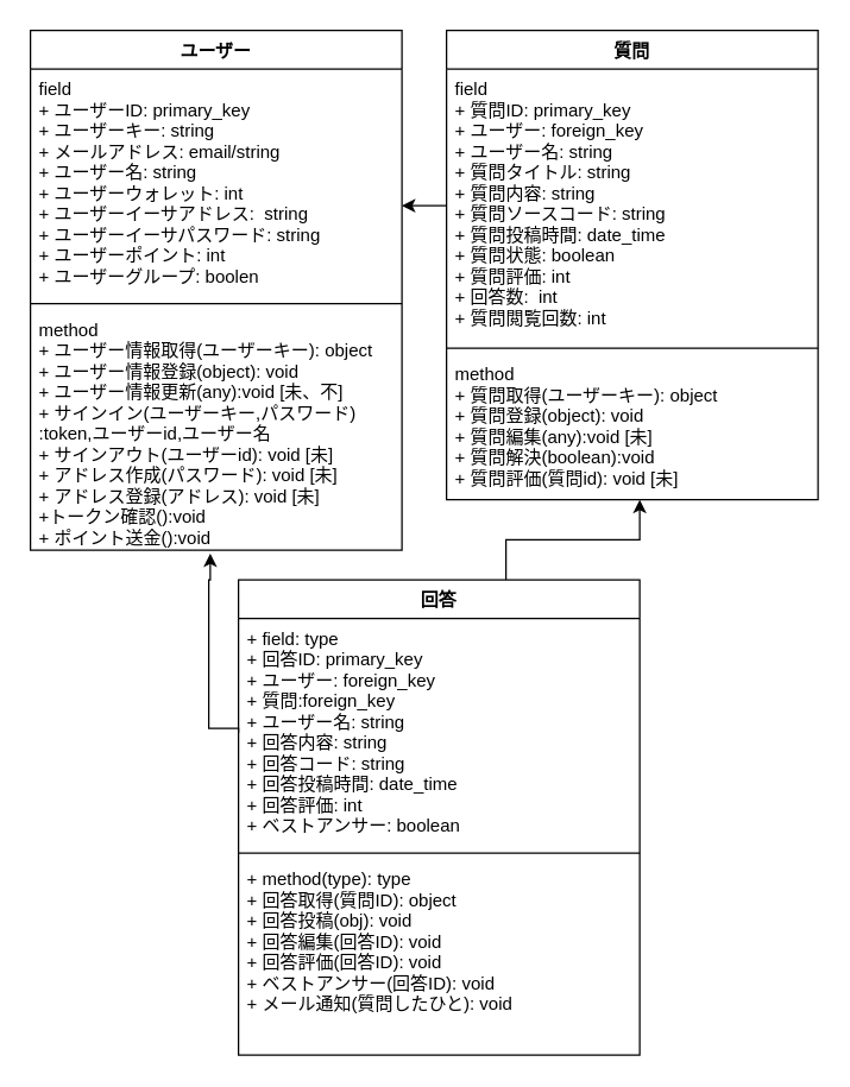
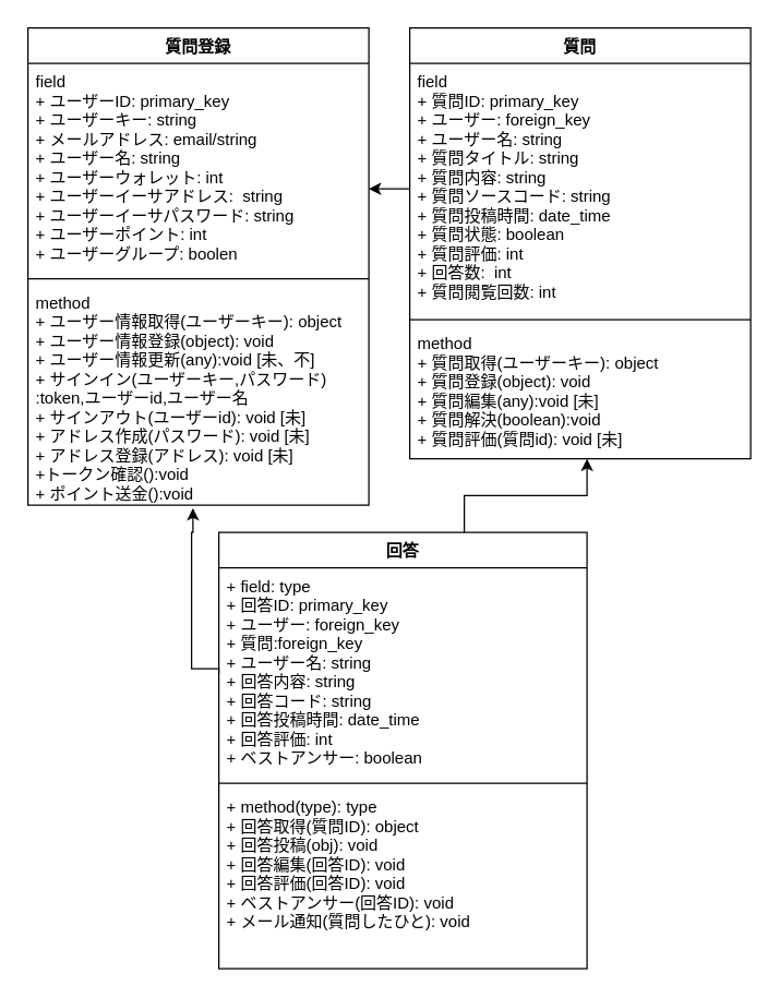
  <mxCell id="0" />
  <mxCell id="1" parent="0" />
- <mxCell id="2" value="ユーザー" style="swimlane;fontStyle=1;align=center;verticalAlign=top;childLayout=stackLayout;horizontal=1;startSize=26;horizontalStack=0;resizeParent=1;resizeParentMax=0;resizeLast=0;collapsible=1;marginBottom=0;" vertex="1" parent="1"><mxGeometry x="20" y="20" width="250" height="350" as="geometry" /></mxCell>
+ <mxCell id="2" value="質問登録" style="swimlane;fontStyle=1;align=center;verticalAlign=top;childLayout=stackLayout;horizontal=1;startSize=26;horizontalStack=0;resizeParent=1;resizeParentMax=0;resizeLast=0;collapsible=1;marginBottom=0;" vertex="1" parent="1"><mxGeometry x="20" y="20" width="250" height="350" as="geometry" /></mxCell>
  <mxCell id="3" value="field&#10;+ ユーザーID: primary_key&#10;+ ユーザーキー: string&#10;+ メールアドレス: email/string&#10;+ ユーザー名: string&#10;+ ユーザーウォレット: int&#10;+ ユーザーイーサアドレス:  string&#10;+ ユーザーイーサパスワード: string&#10;+ ユーザーポイント: int&#10;+ ユーザーグループ: boolen&#10;" style="text;strokeColor=none;fillColor=none;align=left;verticalAlign=top;spacingLeft=4;spacingRight=4;overflow=hidden;rotatable=0;points=[[0,0.5],[1,0.5]];portConstraint=eastwest;" vertex="1" parent="2"><mxGeometry y="26" width="250" height="154" as="geometry" /></mxCell>
  <mxCell id="4" value="" style="line;strokeWidth=1;fillColor=none;align=left;verticalAlign=middle;spacingTop=-1;spacingLeft=3;spacingRight=3;rotatable=0;labelPosition=right;points=[];portConstraint=eastwest;" vertex="1" parent="2"><mxGeometry y="180" width="250" height="8" as="geometry" /></mxCell>
  <mxCell id="5" value="method&#10;+ ユーザー情報取得(ユーザーキー): object&#10;+ ユーザー情報登録(object): void&#10;+ ユーザー情報更新(any):void [未、不]&#10;+ サインイン(ユーザーキー,パスワード)&#10;:token,ユーザーid,ユーザー名&#10;+ サインアウト(ユーザーid): void [未]&#10;+ アドレス作成(パスワード): void [未]&#10;+ アドレス登録(アドレス): void [未]&#10;+トークン確認():void&#10;+ ポイント送金():void&#10;&#10;" style="text;strokeColor=none;fillColor=none;align=left;verticalAlign=top;spacingLeft=4;spacingRight=4;overflow=hidden;rotatable=0;points=[[0,0.5],[1,0.5]];portConstraint=eastwest;" vertex="1" parent="2"><mxGeometry y="188" width="250" height="162" as="geometry" /></mxCell>
  <mxCell id="6" value="質問" style="swimlane;fontStyle=1;align=center;verticalAlign=top;childLayout=stackLayout;horizontal=1;startSize=26;horizontalStack=0;resizeParent=1;resizeParentMax=0;resizeLast=0;collapsible=1;marginBottom=0;" vertex="1" parent="1"><mxGeometry x="300" y="20" width="250" height="316" as="geometry" /></mxCell>
  <mxCell id="7" value="field&#10;+ 質問ID: primary_key&#10;+ ユーザー: foreign_key&#10;+ ユーザー名: string&#10;+ 質問タイトル: string&#10;+ 質問内容: string&#10;+ 質問ソースコード: string&#10;+ 質問投稿時間: date_time&#10;+ 質問状態: boolean&#10;+ 質問評価: int&#10;+ 回答数:  int&#10;+ 質問閲覧回数: int&#10;" style="text;strokeColor=none;fillColor=none;align=left;verticalAlign=top;spacingLeft=4;spacingRight=4;overflow=hidden;rotatable=0;points=[[0,0.5],[1,0.5]];portConstraint=eastwest;" vertex="1" parent="6"><mxGeometry y="26" width="250" height="184" as="geometry" /></mxCell>
  <mxCell id="8" value="" style="line;strokeWidth=1;fillColor=none;align=left;verticalAlign=middle;spacingTop=-1;spacingLeft=3;spacingRight=3;rotatable=0;labelPosition=right;points=[];portConstraint=eastwest;" vertex="1" parent="6"><mxGeometry y="210" width="250" height="8" as="geometry" /></mxCell>
  <mxCell id="9" value="method&#10;+ 質問取得(ユーザーキー): object&#10;+ 質問登録(object): void&#10;+ 質問編集(any):void [未]&#10;+ 質問解決(boolean):void&#10;+ 質問評価(質問id): void [未]&#10;" style="text;strokeColor=none;fillColor=none;align=left;verticalAlign=top;spacingLeft=4;spacingRight=4;overflow=hidden;rotatable=0;points=[[0,0.5],[1,0.5]];portConstraint=eastwest;" vertex="1" parent="6"><mxGeometry y="218" width="250" height="98" as="geometry" /></mxCell>
  <mxCell id="10" value="" style="edgeStyle=orthogonalEdgeStyle;rounded=0;orthogonalLoop=1;jettySize=auto;html=1;" edge="1" parent="1" source="7" target="3"><mxGeometry relative="1" as="geometry"><Array as="points"><mxPoint x="270" y="138" /><mxPoint x="270" y="138" /></Array></mxGeometry></mxCell>
  <mxCell id="11" value="" style="edgeStyle=orthogonalEdgeStyle;rounded=0;orthogonalLoop=1;jettySize=auto;html=1;fontColor=#000000;" edge="1" parent="1" source="12" target="9"><mxGeometry relative="1" as="geometry"><Array as="points"><mxPoint x="340" y="363" /><mxPoint x="430" y="363" /></Array></mxGeometry></mxCell>
  <mxCell id="12" value="回答" style="swimlane;fontStyle=1;align=center;verticalAlign=top;childLayout=stackLayout;horizontal=1;startSize=26;horizontalStack=0;resizeParent=1;resizeParentMax=0;resizeLast=0;collapsible=1;marginBottom=0;fontColor=#000000;strokeColor=#000000;" vertex="1" parent="1"><mxGeometry x="160" y="390" width="270" height="320" as="geometry" /></mxCell>
  <mxCell id="13" value="+ field: type&#10;+ 回答ID: primary_key&#10;+ ユーザー: foreign_key&#10;+ 質問:foreign_key&#10;+ ユーザー名: string&#10;+ 回答内容: string&#10;+ 回答コード: string&#10;+ 回答投稿時間: date_time&#10;+ 回答評価: int&#10;+ ベストアンサー: boolean&#10;" style="text;strokeColor=none;fillColor=none;align=left;verticalAlign=top;spacingLeft=4;spacingRight=4;overflow=hidden;rotatable=0;points=[[0,0.5],[1,0.5]];portConstraint=eastwest;fontColor=#000000;" vertex="1" parent="12"><mxGeometry y="26" width="270" height="154" as="geometry" /></mxCell>
  <mxCell id="14" value="" style="line;strokeWidth=1;fillColor=none;align=left;verticalAlign=middle;spacingTop=-1;spacingLeft=3;spacingRight=3;rotatable=0;labelPosition=right;points=[];portConstraint=eastwest;fontColor=#FFFF00;" vertex="1" parent="12"><mxGeometry y="180" width="270" height="8" as="geometry" /></mxCell>
  <mxCell id="15" value="+ method(type): type&#10;+ 回答取得(質問ID): object&#10;+ 回答投稿(obj): void&#10;+ 回答編集(回答ID): void&#10;+ 回答評価(回答ID): void&#10;+ ベストアンサー(回答ID): void&#10;+ メール通知(質問したひと): void" style="text;strokeColor=none;fillColor=none;align=left;verticalAlign=top;spacingLeft=4;spacingRight=4;overflow=hidden;rotatable=0;points=[[0,0.5],[1,0.5]];portConstraint=eastwest;fontColor=#000000;" vertex="1" parent="12"><mxGeometry y="188" width="270" height="132" as="geometry" /></mxCell>
  <mxCell id="16" value="" style="edgeStyle=segmentEdgeStyle;endArrow=classic;html=1;rounded=0;fontColor=#000000;entryX=0.484;entryY=1.014;entryDx=0;entryDy=0;entryPerimeter=0;exitX=0;exitY=0.5;exitDx=0;exitDy=0;" edge="1" parent="1" source="13" target="5"><mxGeometry width="50" height="50" relative="1" as="geometry"><mxPoint x="145" y="490" as="sourcePoint" /><mxPoint x="280" y="336" as="targetPoint" /><Array as="points"><mxPoint x="160" y="490" /><mxPoint x="140" y="490" /><mxPoint x="140" y="390" /><mxPoint x="141" y="390" /></Array></mxGeometry></mxCell>
